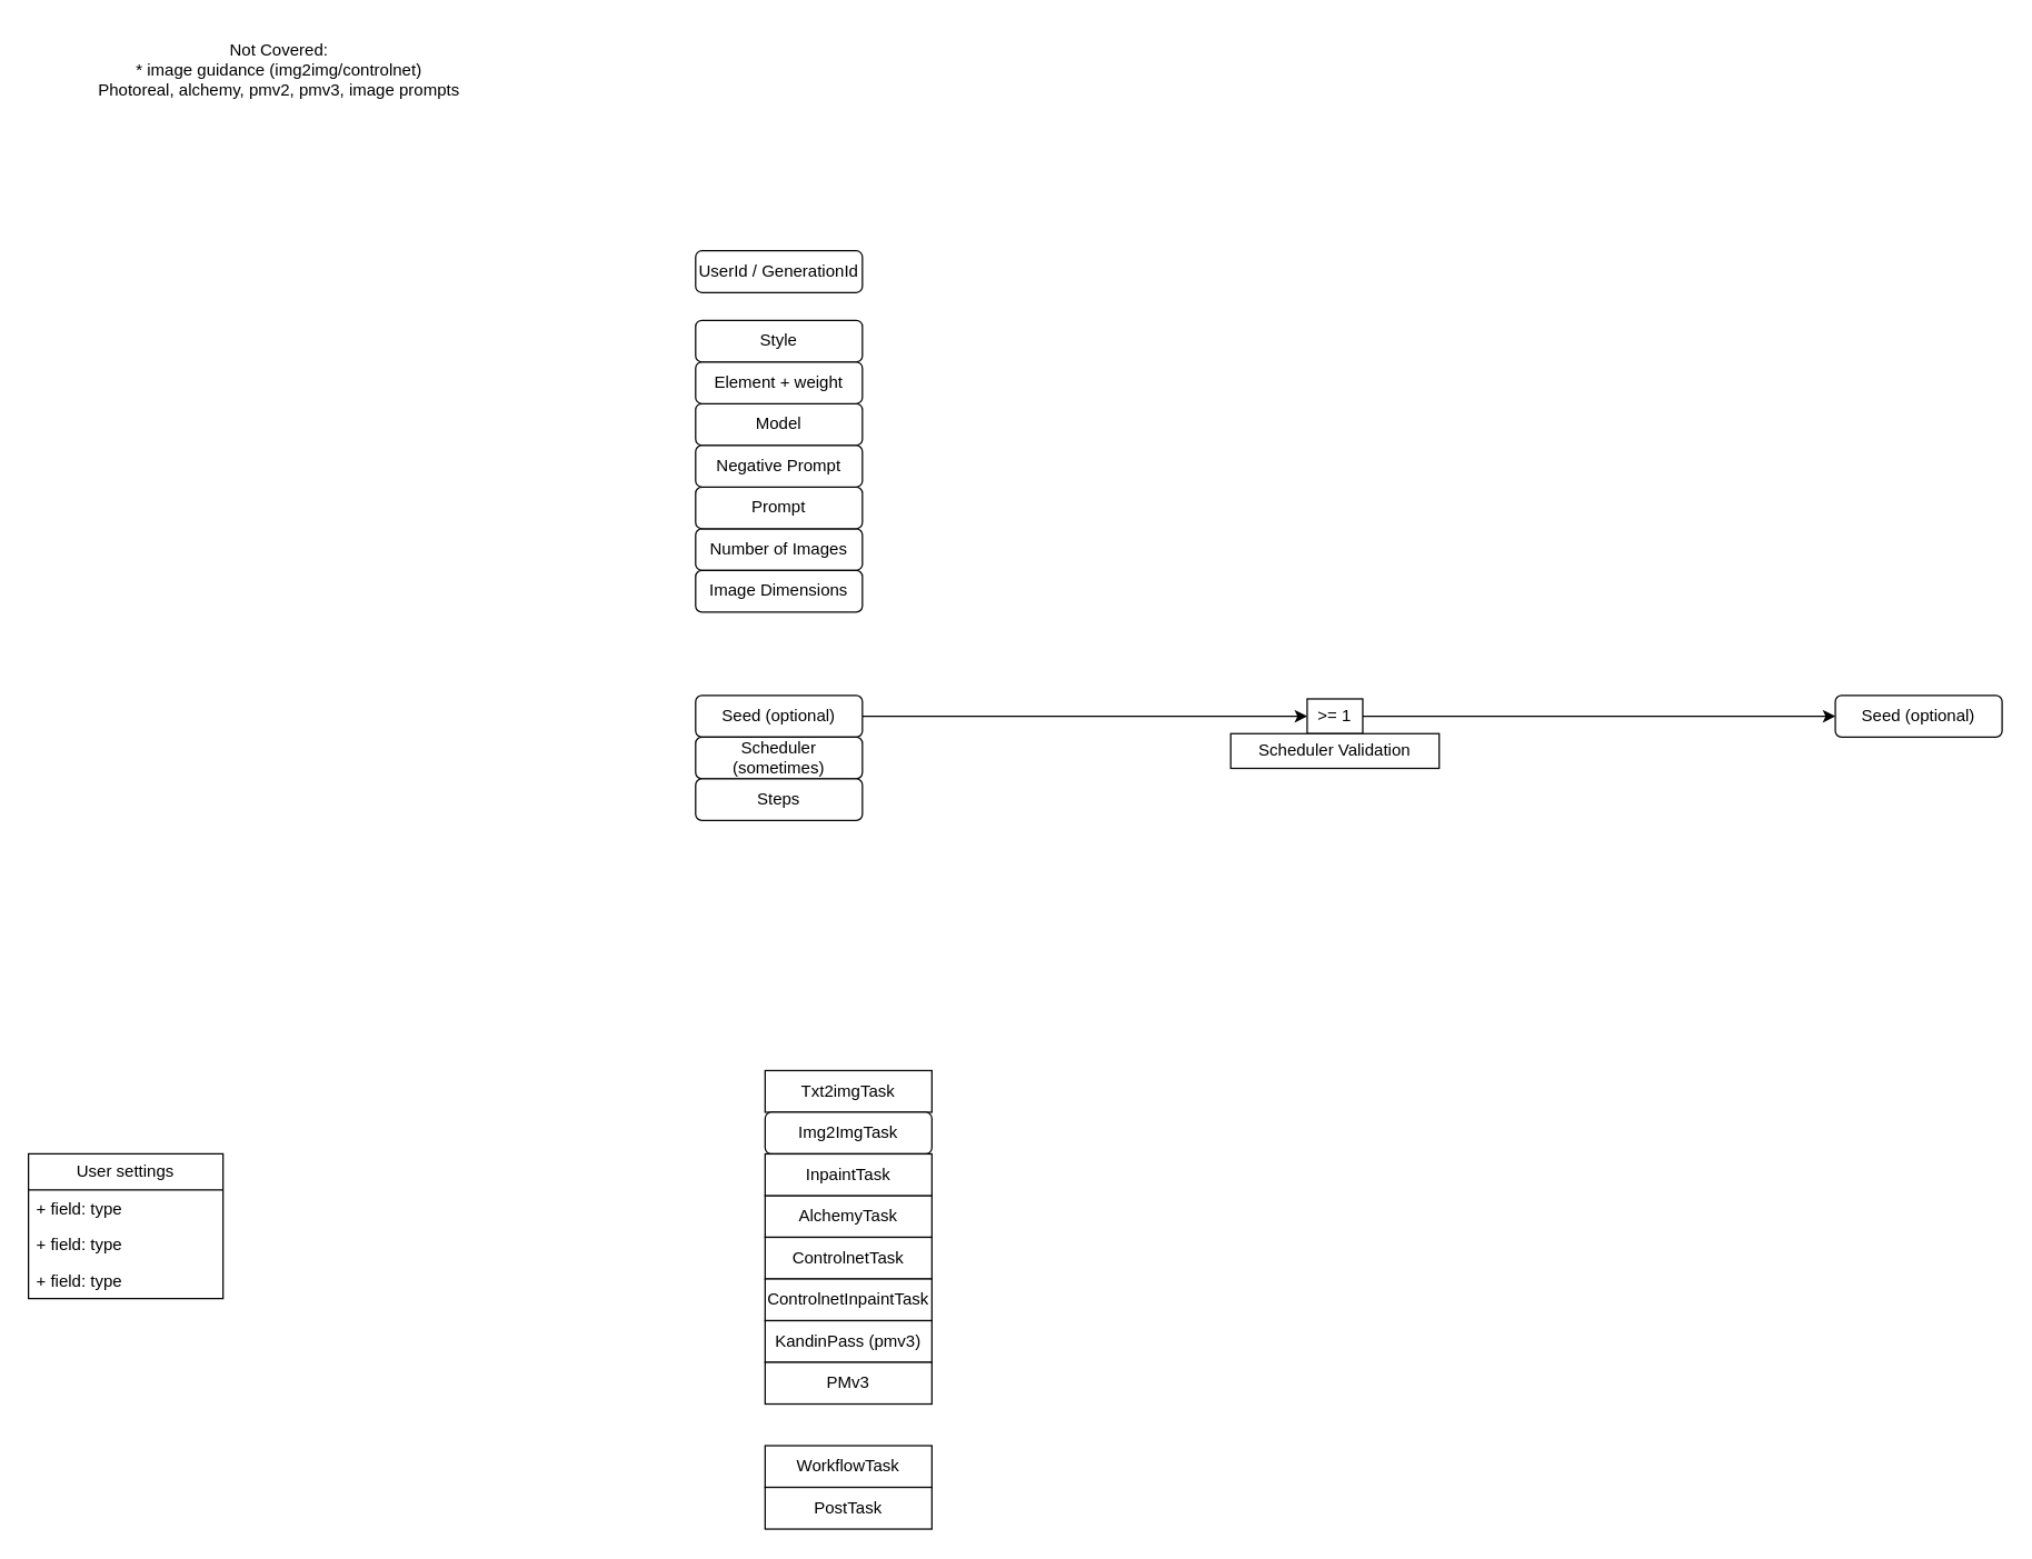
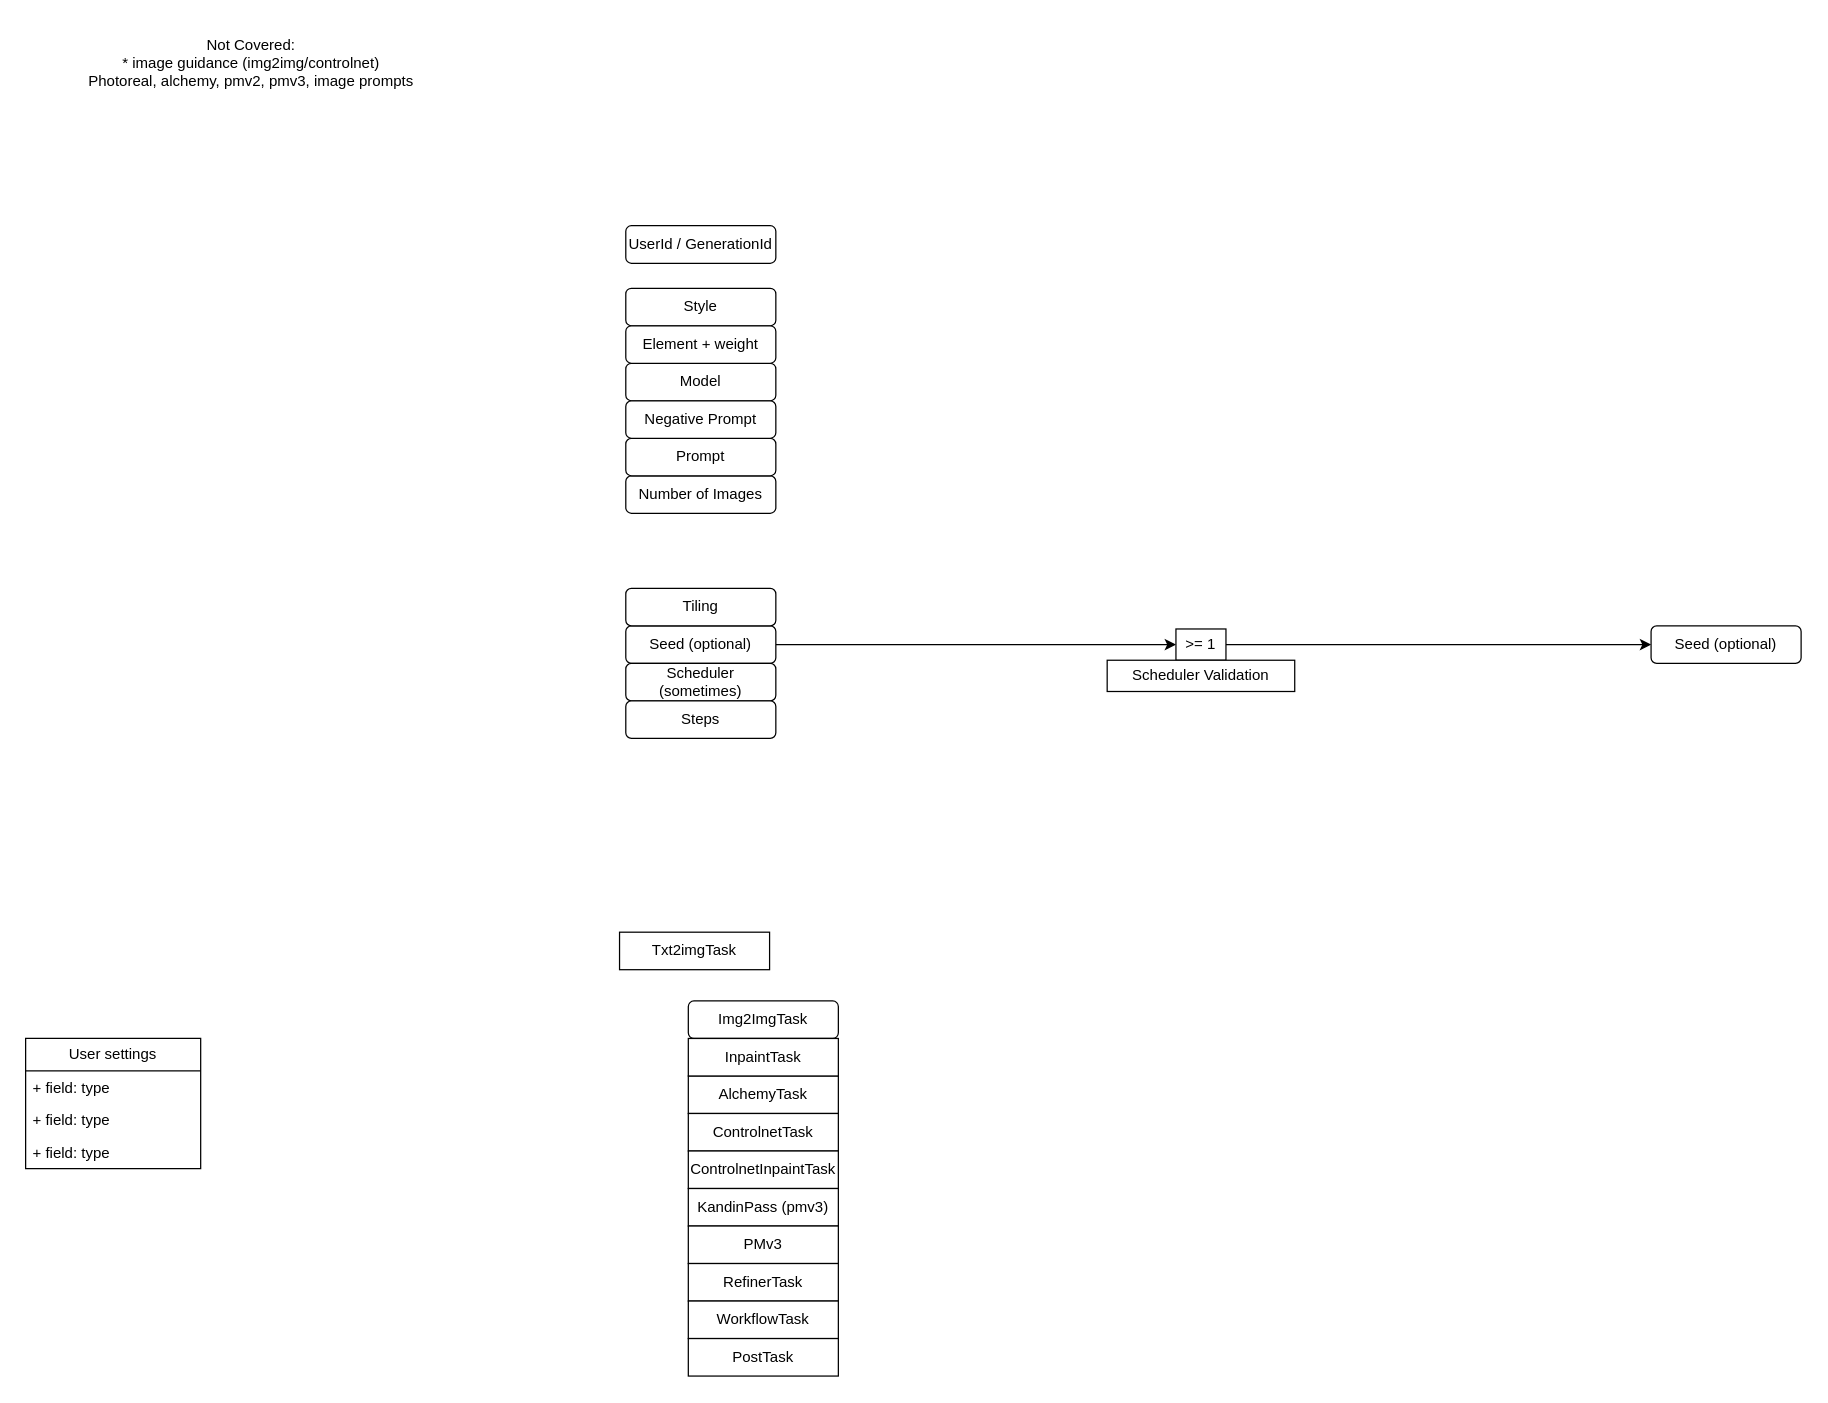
  <mxCell id="0" />
  <mxCell id="1" parent="0" />
  <mxCell id="2" value="User settings" style="swimlane;fontStyle=0;childLayout=stackLayout;horizontal=1;startSize=26;fillColor=none;horizontalStack=0;resizeParent=1;resizeParentMax=0;resizeLast=0;collapsible=1;marginBottom=0;whiteSpace=wrap;html=1;" vertex="1" parent="1"><mxGeometry x="20" y="830" width="140" height="104" as="geometry" /></mxCell>
  <mxCell id="3" value="+ field: type" style="text;strokeColor=none;fillColor=none;align=left;verticalAlign=top;spacingLeft=4;spacingRight=4;overflow=hidden;rotatable=0;points=[[0,0.5],[1,0.5]];portConstraint=eastwest;whiteSpace=wrap;html=1;" vertex="1" parent="2"><mxGeometry y="26" width="140" height="26" as="geometry" /></mxCell>
  <mxCell id="4" value="+ field: type" style="text;strokeColor=none;fillColor=none;align=left;verticalAlign=top;spacingLeft=4;spacingRight=4;overflow=hidden;rotatable=0;points=[[0,0.5],[1,0.5]];portConstraint=eastwest;whiteSpace=wrap;html=1;" vertex="1" parent="2"><mxGeometry y="52" width="140" height="26" as="geometry" /></mxCell>
  <mxCell id="5" value="+ field: type" style="text;strokeColor=none;fillColor=none;align=left;verticalAlign=top;spacingLeft=4;spacingRight=4;overflow=hidden;rotatable=0;points=[[0,0.5],[1,0.5]];portConstraint=eastwest;whiteSpace=wrap;html=1;" vertex="1" parent="2"><mxGeometry y="78" width="140" height="26" as="geometry" /></mxCell>
  <mxCell id="6" value="Number of Images" style="rounded=1;whiteSpace=wrap;html=1;" vertex="1" parent="1"><mxGeometry x="500" y="380" width="120" height="30" as="geometry" /></mxCell>
- <mxCell id="7" value="Image Dimensions" style="rounded=1;whiteSpace=wrap;html=1;" vertex="1" parent="1"><mxGeometry x="500" y="410" width="120" height="30" as="geometry" /></mxCell>
  <mxCell id="8" style="edgeStyle=orthogonalEdgeStyle;rounded=0;orthogonalLoop=1;jettySize=auto;html=1;entryX=0;entryY=0.5;entryDx=0;entryDy=0;" edge="1" parent="1" source="9" target="33"><mxGeometry relative="1" as="geometry" /></mxCell>
  <mxCell id="9" value="Seed (optional)" style="rounded=1;whiteSpace=wrap;html=1;" vertex="1" parent="1"><mxGeometry x="500" y="500" width="120" height="30" as="geometry" /></mxCell>
  <mxCell id="10" value="Scheduler (sometimes)" style="rounded=1;whiteSpace=wrap;html=1;" vertex="1" parent="1"><mxGeometry x="500" y="530" width="120" height="30" as="geometry" /></mxCell>
  <mxCell id="11" value="Prompt" style="rounded=1;whiteSpace=wrap;html=1;" vertex="1" parent="1"><mxGeometry x="500" y="350" width="120" height="30" as="geometry" /></mxCell>
  <mxCell id="12" value="Model" style="rounded=1;whiteSpace=wrap;html=1;" vertex="1" parent="1"><mxGeometry x="500" y="290" width="120" height="30" as="geometry" /></mxCell>
  <mxCell id="13" value="Style" style="rounded=1;whiteSpace=wrap;html=1;" vertex="1" parent="1"><mxGeometry x="500" y="230" width="120" height="30" as="geometry" /></mxCell>
  <mxCell id="14" value="Negative Prompt" style="rounded=1;whiteSpace=wrap;html=1;" vertex="1" parent="1"><mxGeometry x="500" y="320" width="120" height="30" as="geometry" /></mxCell>
  <mxCell id="15" value="Element + weight" style="rounded=1;whiteSpace=wrap;html=1;" vertex="1" parent="1"><mxGeometry x="500" y="260" width="120" height="30" as="geometry" /></mxCell>
  <mxCell id="16" value="Not Covered:&lt;br&gt;* image guidance (img2img/controlnet)&lt;br&gt;Photoreal, alchemy, pmv2, pmv3, image prompts" style="text;html=1;align=center;verticalAlign=middle;resizable=0;points=[];autosize=1;strokeColor=none;fillColor=none;" vertex="1" parent="1"><mxGeometry x="60" y="20" width="280" height="60" as="geometry" /></mxCell>
  <mxCell id="17" value="UserId / GenerationId" style="rounded=1;whiteSpace=wrap;html=1;" vertex="1" parent="1"><mxGeometry x="500" y="180" width="120" height="30" as="geometry" /></mxCell>
- <mxCell id="18" value="Txt2imgTask" style="rounded=0;whiteSpace=wrap;html=1;" vertex="1" parent="1"><mxGeometry x="550" y="770" width="120" height="30" as="geometry" /></mxCell>
+ <mxCell id="18" value="Txt2imgTask" style="rounded=0;whiteSpace=wrap;html=1;" vertex="1" parent="1"><mxGeometry x="495" y="745" width="120" height="30" as="geometry" /></mxCell>
  <mxCell id="19" value="Img2ImgTask" style="whiteSpace=wrap;html=1;rounded=1;" vertex="1" parent="1"><mxGeometry x="550" y="800" width="120" height="30" as="geometry" /></mxCell>
  <mxCell id="20" value="AlchemyTask" style="rounded=0;whiteSpace=wrap;html=1;" vertex="1" parent="1"><mxGeometry x="550" y="860" width="120" height="30" as="geometry" /></mxCell>
  <mxCell id="21" value="ControlnetTask" style="rounded=0;whiteSpace=wrap;html=1;" vertex="1" parent="1"><mxGeometry x="550" y="890" width="120" height="30" as="geometry" /></mxCell>
  <mxCell id="22" value="ControlnetInpaintTask" style="rounded=0;whiteSpace=wrap;html=1;" vertex="1" parent="1"><mxGeometry x="550" y="920" width="120" height="30" as="geometry" /></mxCell>
  <mxCell id="23" value="InpaintTask" style="rounded=0;whiteSpace=wrap;html=1;" vertex="1" parent="1"><mxGeometry x="550" y="830" width="120" height="30" as="geometry" /></mxCell>
  <mxCell id="24" value="KandinPass (pmv3)" style="rounded=0;whiteSpace=wrap;html=1;" vertex="1" parent="1"><mxGeometry x="550" y="950" width="120" height="30" as="geometry" /></mxCell>
  <mxCell id="25" value="PMv3" style="rounded=0;whiteSpace=wrap;html=1;" vertex="1" parent="1"><mxGeometry x="550" y="980" width="120" height="30" as="geometry" /></mxCell>
+ <mxCell id="26" value="RefinerTask" style="rounded=0;whiteSpace=wrap;html=1;" vertex="1" parent="1"><mxGeometry x="550" y="1010" width="120" height="30" as="geometry" /></mxCell>
  <mxCell id="27" value="WorkflowTask" style="rounded=0;whiteSpace=wrap;html=1;" vertex="1" parent="1"><mxGeometry x="550" y="1040" width="120" height="30" as="geometry" /></mxCell>
  <mxCell id="28" value="PostTask" style="rounded=0;whiteSpace=wrap;html=1;" vertex="1" parent="1"><mxGeometry x="550" y="1070" width="120" height="30" as="geometry" /></mxCell>
+ <mxCell id="29" value="Tiling" style="rounded=1;whiteSpace=wrap;html=1;" vertex="1" parent="1"><mxGeometry x="500" y="470" width="120" height="30" as="geometry" /></mxCell>
  <mxCell id="30" value="Steps" style="rounded=1;whiteSpace=wrap;html=1;" vertex="1" parent="1"><mxGeometry x="500" y="560" width="120" height="30" as="geometry" /></mxCell>
  <mxCell id="31" value="Seed (optional)" style="rounded=1;whiteSpace=wrap;html=1;" vertex="1" parent="1"><mxGeometry x="1320" y="500" width="120" height="30" as="geometry" /></mxCell>
  <mxCell id="32" style="edgeStyle=orthogonalEdgeStyle;rounded=0;orthogonalLoop=1;jettySize=auto;html=1;entryX=0;entryY=0.5;entryDx=0;entryDy=0;" edge="1" parent="1" source="33" target="31"><mxGeometry relative="1" as="geometry" /></mxCell>
  <mxCell id="33" value="&amp;gt;= 1" style="rounded=0;whiteSpace=wrap;html=1;" vertex="1" parent="1"><mxGeometry x="940" y="502.5" width="40" height="25" as="geometry" /></mxCell>
  <mxCell id="34" value="Scheduler Validation" style="rounded=0;whiteSpace=wrap;html=1;" vertex="1" parent="1"><mxGeometry x="885" y="527.5" width="150" height="25" as="geometry" /></mxCell>
